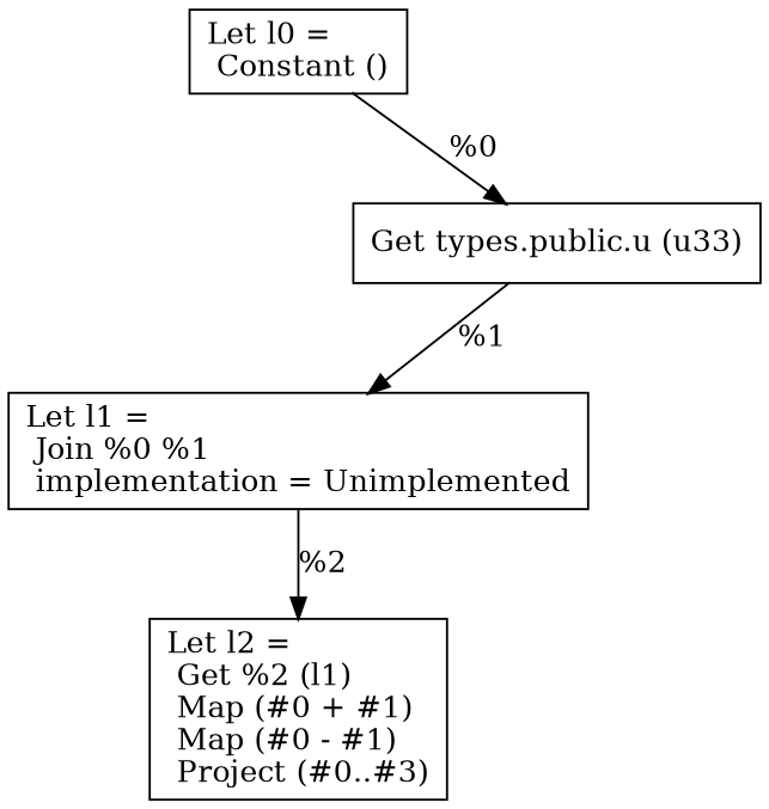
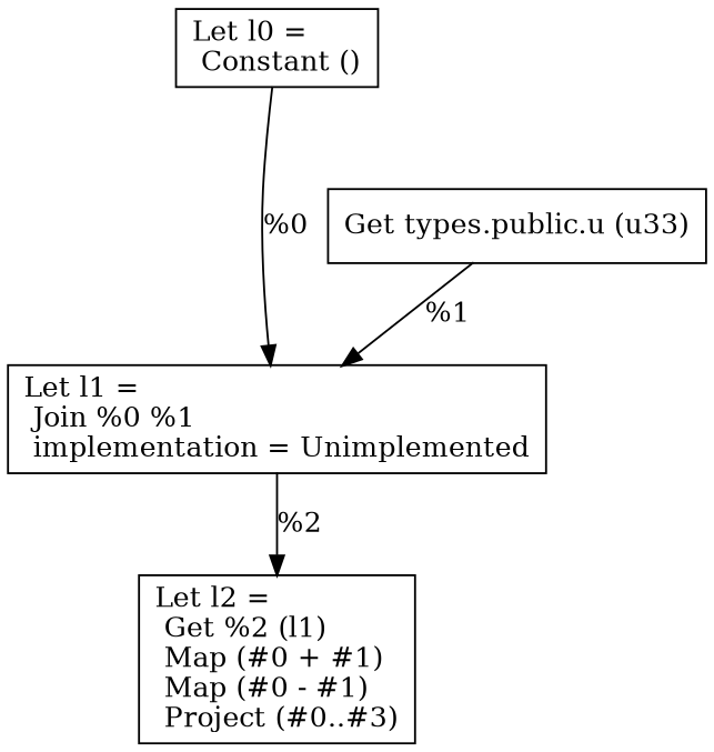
  digraph {
    node [shape=record]
    n1 [label="Let l0 =\l Constant ()\l"]
    n2 [label="Let l1 =\l Join %0 %1\l  implementation = Unimplemented\l"]
    n3 [label="Let l2 =\l Get %2 (l1)\l Map (#0 + #1)\l Map (#0 - #1)\l Project (#0..#3)\l"]
    n4 [label=" Get types.public.u (u33)\l"]
-   n1 -> n4 [label="%0\l"]
+   n1 -> n2 [label="%0\l"]
    n2 -> n3 [label="%2\l"]
    n4 -> n2 [label="%1\l"]
  }
